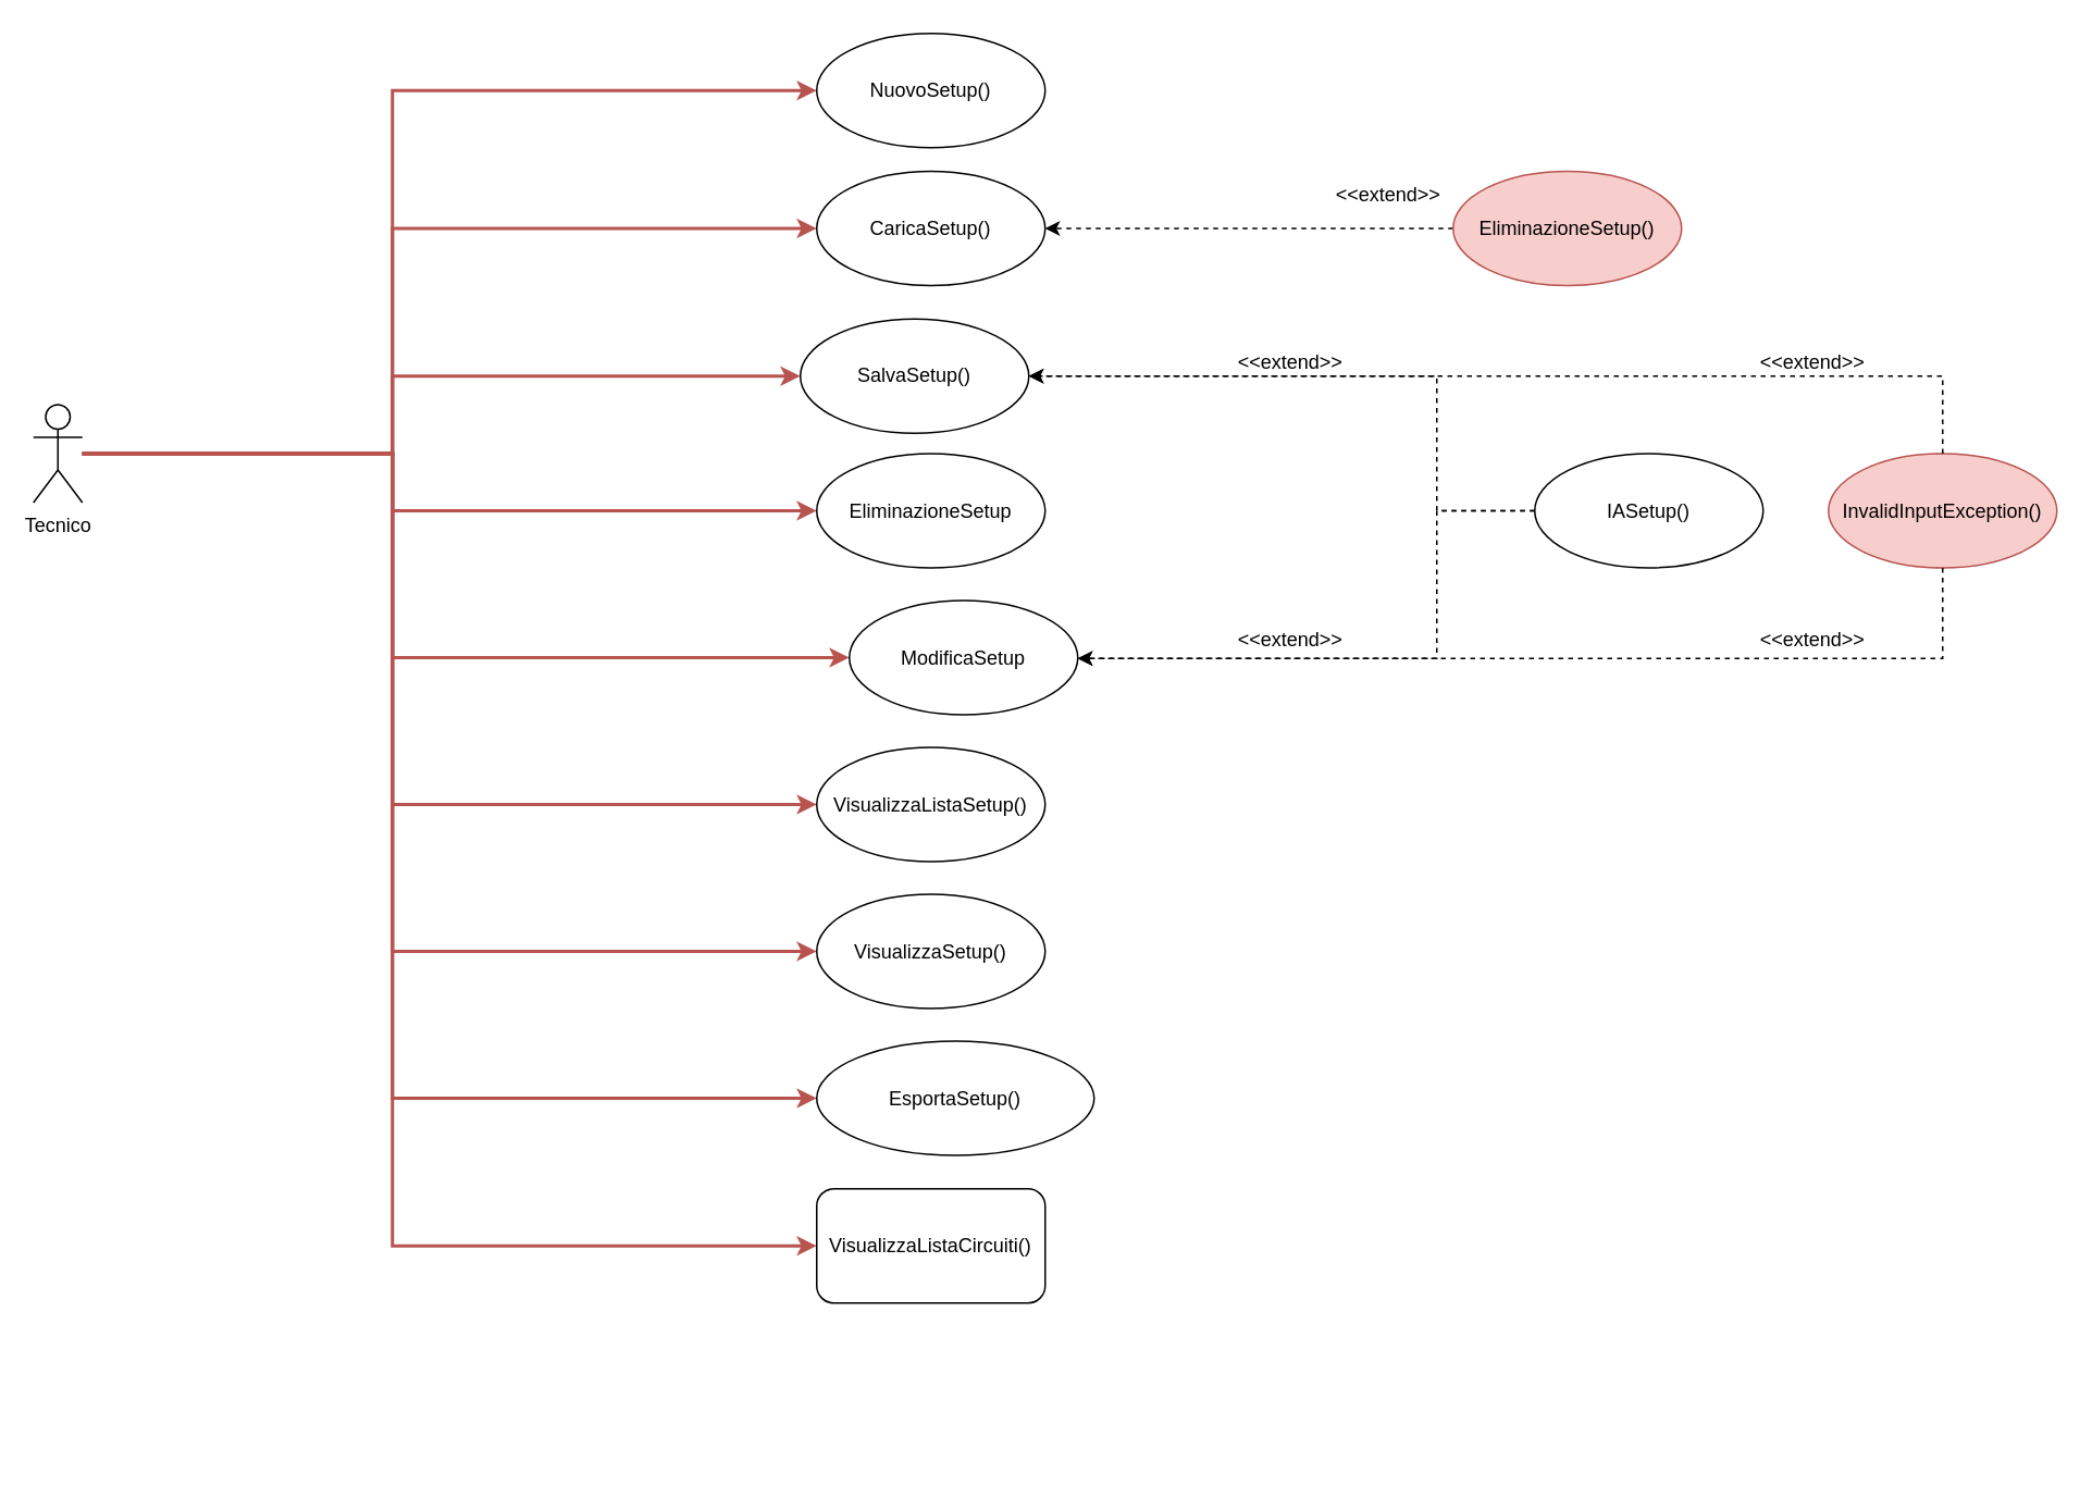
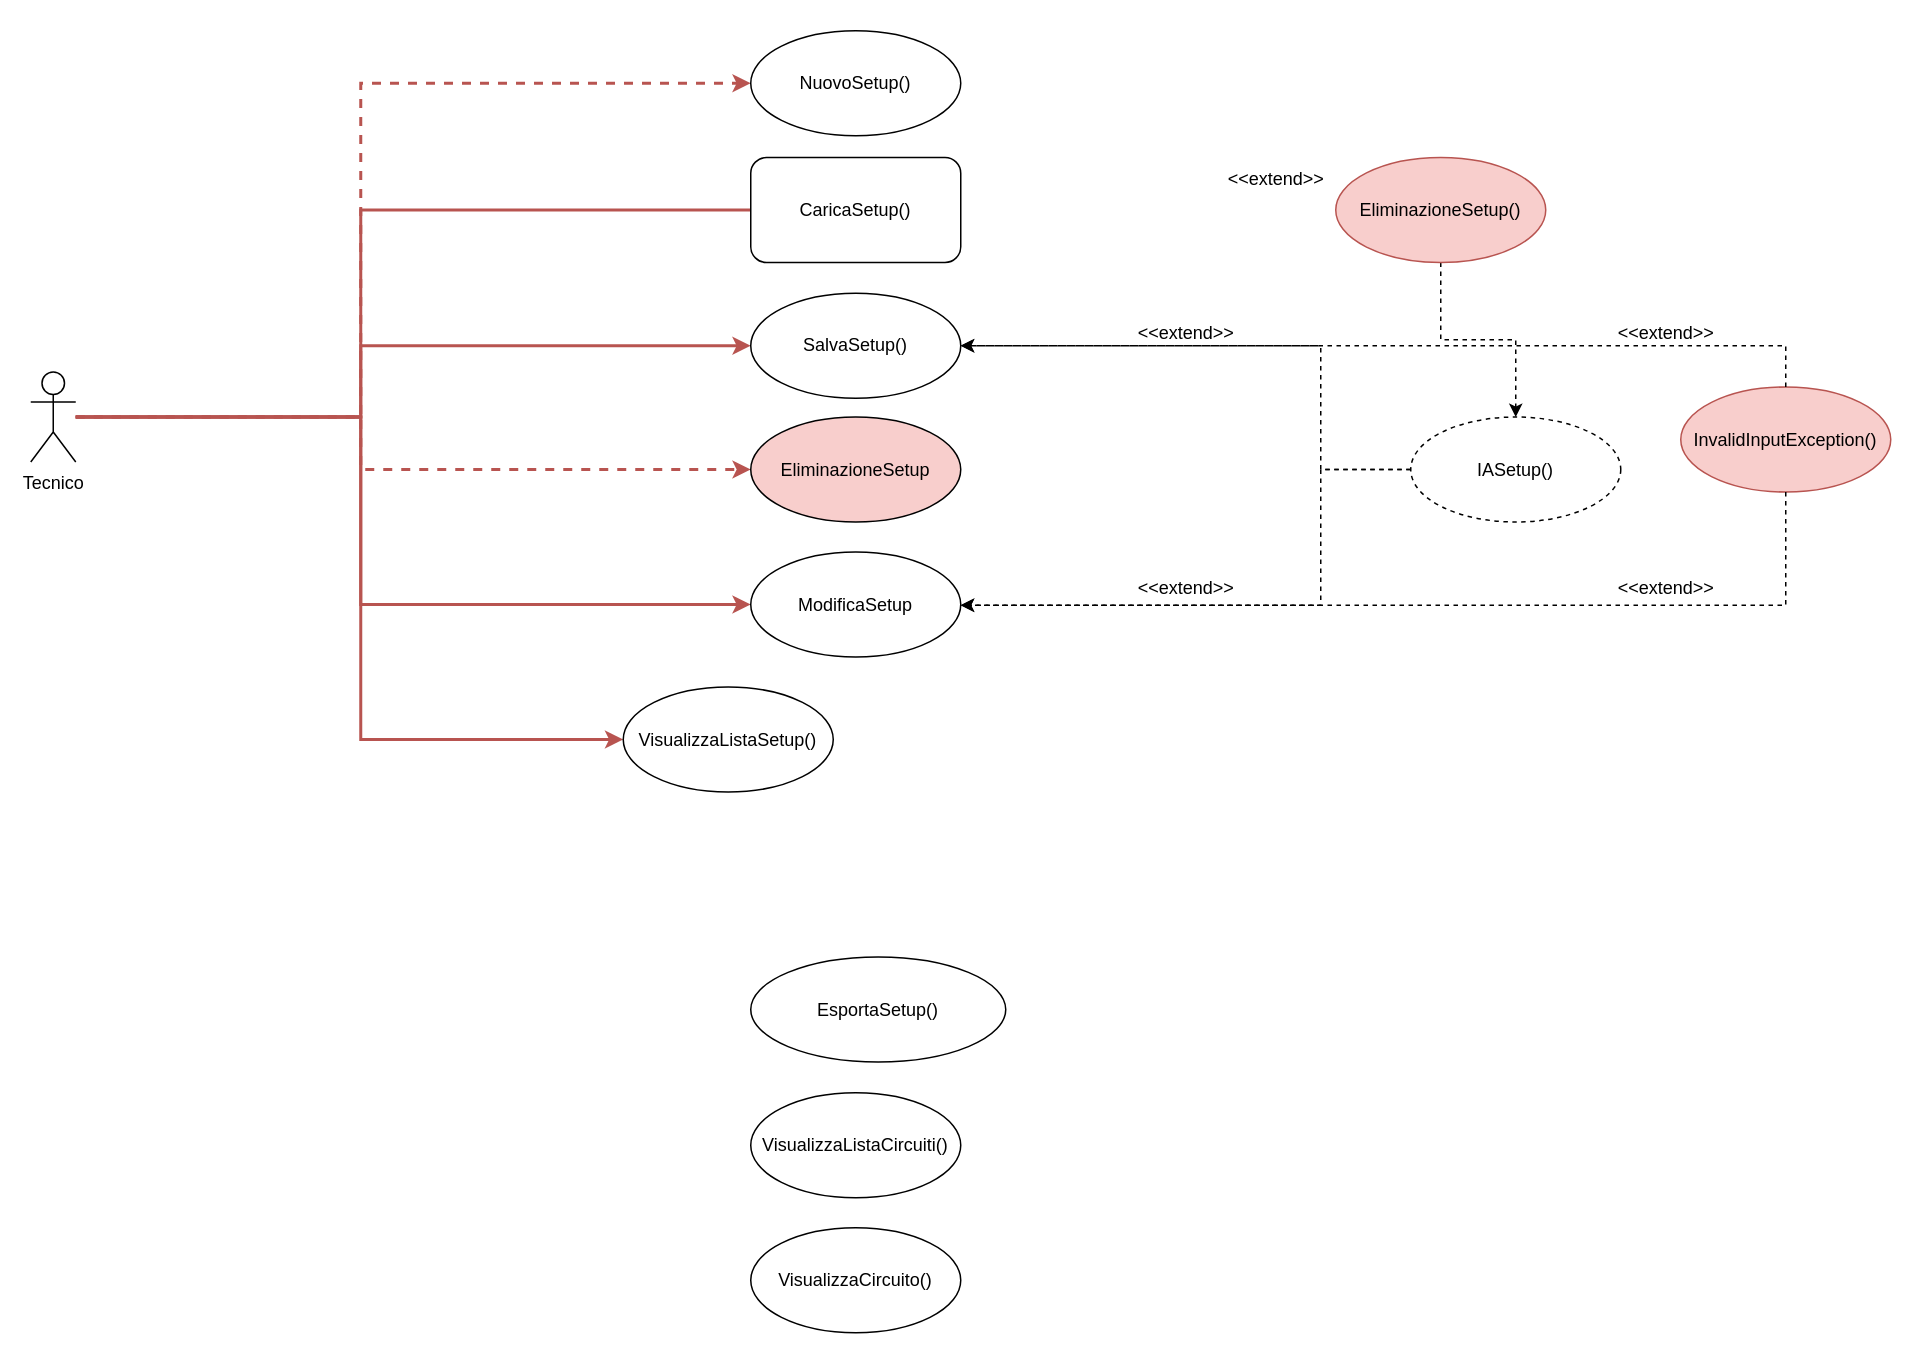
  <mxCell id="0" />
  <mxCell id="1" parent="0" />
- <mxCell id="2" style="edgeStyle=orthogonalEdgeStyle;rounded=0;orthogonalLoop=1;jettySize=auto;html=1;dashed=1;" parent="1" source="3" target="19" edge="1"><mxGeometry relative="1" as="geometry" /></mxCell>
+ <mxCell id="2" style="edgeStyle=orthogonalEdgeStyle;rounded=0;orthogonalLoop=1;jettySize=auto;html=1;dashed=1;" parent="1" source="3" target="27" edge="1"><mxGeometry relative="1" as="geometry" /></mxCell>
  <mxCell id="3" value="EliminazioneSetup()" style="ellipse;whiteSpace=wrap;html=1;fillColor=#f8cecc;strokeColor=#b85450;" parent="1" vertex="1"><mxGeometry x="890" y="104.5" width="140" height="70" as="geometry" /></mxCell>
- <mxCell id="4" value="InvalidInputException()" style="ellipse;whiteSpace=wrap;html=1;fillColor=#f8cecc;strokeColor=#b85450;" parent="1" vertex="1"><mxGeometry x="1120" y="277.5" width="140" height="70" as="geometry" /></mxCell>
+ <mxCell id="4" value="InvalidInputException()" style="ellipse;whiteSpace=wrap;html=1;fillColor=#f8cecc;strokeColor=#b85450;" parent="1" vertex="1"><mxGeometry x="1120" y="257.5" width="140" height="70" as="geometry" /></mxCell>
  <mxCell id="5" value="&amp;lt;&amp;lt;extend&amp;gt;&amp;gt;" style="text;html=1;align=center;" parent="1" vertex="1"><mxGeometry x="1010" y="208" width="200" height="25" as="geometry" /></mxCell>
  <mxCell id="6" style="edgeStyle=orthogonalEdgeStyle;rounded=0;orthogonalLoop=1;jettySize=auto;html=1;exitX=0.5;exitY=1;exitDx=0;exitDy=0;" parent="1" edge="1"><mxGeometry relative="1" as="geometry"><mxPoint x="620" y="60" as="sourcePoint" /><mxPoint x="620" y="60" as="targetPoint" /></mxGeometry></mxCell>
- <mxCell id="7" style="edgeStyle=orthogonalEdgeStyle;rounded=0;orthogonalLoop=1;jettySize=auto;html=1;entryX=0;entryY=0.5;entryDx=0;entryDy=0;strokeWidth=2;strokeColor=#B85450;" parent="1" source="16" target="18" edge="1"><mxGeometry relative="1" as="geometry"><Array as="points"><mxPoint x="240" y="277.5" /><mxPoint x="240" y="55.5" /></Array></mxGeometry></mxCell>
- <mxCell id="8" style="edgeStyle=orthogonalEdgeStyle;rounded=0;orthogonalLoop=1;jettySize=auto;html=1;entryX=0;entryY=0.5;entryDx=0;entryDy=0;strokeWidth=2;strokeColor=#B85450;" parent="1" source="16" target="19" edge="1"><mxGeometry relative="1" as="geometry"><Array as="points"><mxPoint x="240" y="277.5" /><mxPoint x="240" y="139.5" /></Array></mxGeometry></mxCell>
+ <mxCell id="7" style="edgeStyle=orthogonalEdgeStyle;rounded=0;orthogonalLoop=1;jettySize=auto;html=1;entryX=0;entryY=0.5;entryDx=0;entryDy=0;strokeWidth=2;strokeColor=#B85450;dashed=1;" parent="1" source="16" target="18" edge="1"><mxGeometry relative="1" as="geometry"><Array as="points"><mxPoint x="240" y="277.5" /><mxPoint x="240" y="55.5" /></Array></mxGeometry></mxCell>
+ <mxCell id="8" style="edgeStyle=orthogonalEdgeStyle;rounded=0;orthogonalLoop=1;jettySize=auto;html=1;entryX=0;entryY=0.5;entryDx=0;entryDy=0;strokeWidth=2;strokeColor=#B85450;endArrow=none;" parent="1" source="16" target="19" edge="1"><mxGeometry relative="1" as="geometry"><Array as="points"><mxPoint x="240" y="277.5" /><mxPoint x="240" y="139.5" /></Array></mxGeometry></mxCell>
  <mxCell id="9" style="edgeStyle=orthogonalEdgeStyle;rounded=0;orthogonalLoop=1;jettySize=auto;html=1;entryX=0;entryY=0.5;entryDx=0;entryDy=0;strokeWidth=2;strokeColor=#B85450;" parent="1" source="16" target="20" edge="1"><mxGeometry relative="1" as="geometry"><Array as="points"><mxPoint x="240" y="277.5" /><mxPoint x="240" y="229.5" /></Array></mxGeometry></mxCell>
  <mxCell id="10" style="edgeStyle=orthogonalEdgeStyle;rounded=0;orthogonalLoop=1;jettySize=auto;html=1;strokeWidth=2;strokeColor=#B85450;" parent="1" source="16" target="22" edge="1"><mxGeometry relative="1" as="geometry"><Array as="points"><mxPoint x="240" y="277.5" /><mxPoint x="240" y="492.5" /></Array></mxGeometry></mxCell>
- <mxCell id="11" style="edgeStyle=orthogonalEdgeStyle;rounded=0;orthogonalLoop=1;jettySize=auto;html=1;entryX=0;entryY=0.5;entryDx=0;entryDy=0;strokeWidth=2;strokeColor=#B85450;" parent="1" source="16" target="21" edge="1"><mxGeometry relative="1" as="geometry"><Array as="points"><mxPoint x="240" y="277.5" /><mxPoint x="240" y="582.5" /></Array></mxGeometry></mxCell>
- <mxCell id="12" style="edgeStyle=orthogonalEdgeStyle;rounded=0;orthogonalLoop=1;jettySize=auto;html=1;entryX=0;entryY=0.5;entryDx=0;entryDy=0;strokeWidth=2;strokeColor=#B85450;" parent="1" source="16" target="17" edge="1"><mxGeometry relative="1" as="geometry"><Array as="points"><mxPoint x="240" y="277.5" /><mxPoint x="240" y="672.5" /></Array></mxGeometry></mxCell>
- <mxCell id="13" style="edgeStyle=orthogonalEdgeStyle;rounded=0;orthogonalLoop=1;jettySize=auto;html=1;entryX=0;entryY=0.5;entryDx=0;entryDy=0;strokeWidth=2;strokeColor=#B85450;" parent="1" source="16" target="23" edge="1"><mxGeometry relative="1" as="geometry"><Array as="points"><mxPoint x="240" y="278" /><mxPoint x="240" y="763" /></Array></mxGeometry></mxCell>
- <mxCell id="14" style="edgeStyle=orthogonalEdgeStyle;rounded=0;orthogonalLoop=1;jettySize=auto;html=1;strokeColor=#B85450;strokeWidth=2;" parent="1" source="16" target="24" edge="1"><mxGeometry relative="1" as="geometry"><Array as="points"><mxPoint x="240" y="277.5" /><mxPoint x="240" y="312.5" /></Array></mxGeometry></mxCell>
+ <mxCell id="14" style="edgeStyle=orthogonalEdgeStyle;rounded=0;orthogonalLoop=1;jettySize=auto;html=1;strokeColor=#B85450;strokeWidth=2;dashed=1;" parent="1" source="16" target="24" edge="1"><mxGeometry relative="1" as="geometry"><Array as="points"><mxPoint x="240" y="277.5" /><mxPoint x="240" y="312.5" /></Array></mxGeometry></mxCell>
  <mxCell id="15" style="edgeStyle=orthogonalEdgeStyle;rounded=0;orthogonalLoop=1;jettySize=auto;html=1;strokeColor=#B85450;strokeWidth=2;" parent="1" source="16" target="25" edge="1"><mxGeometry relative="1" as="geometry"><Array as="points"><mxPoint x="240" y="277.5" /><mxPoint x="240" y="402.5" /></Array></mxGeometry></mxCell>
  <mxCell id="16" value="Tecnico" style="shape=umlActor;verticalLabelPosition=bottom;verticalAlign=top;html=1;" parent="1" vertex="1"><mxGeometry x="20" y="247.5" width="30" height="60" as="geometry" /></mxCell>
  <mxCell id="17" value="EsportaSetup()" style="ellipse;whiteSpace=wrap;html=1;" parent="1" vertex="1"><mxGeometry x="500" y="637.5" width="170" height="70" as="geometry" /></mxCell>
  <mxCell id="18" value="NuovoSetup()" style="ellipse;whiteSpace=wrap;html=1;" parent="1" vertex="1"><mxGeometry x="500" y="20" width="140" height="70" as="geometry" /></mxCell>
- <mxCell id="19" value="CaricaSetup()" style="ellipse;whiteSpace=wrap;html=1;" parent="1" vertex="1"><mxGeometry x="500" y="104.5" width="140" height="70" as="geometry" /></mxCell>
- <mxCell id="20" value="SalvaSetup()" style="ellipse;whiteSpace=wrap;html=1;" parent="1" vertex="1"><mxGeometry x="490" y="195" width="140" height="70" as="geometry" /></mxCell>
- <mxCell id="21" value="VisualizzaSetup()" style="ellipse;whiteSpace=wrap;html=1;" parent="1" vertex="1"><mxGeometry x="500" y="547.5" width="140" height="70" as="geometry" /></mxCell>
- <mxCell id="22" value="VisualizzaListaSetup()" style="ellipse;whiteSpace=wrap;html=1;" parent="1" vertex="1"><mxGeometry x="500" y="457.5" width="140" height="70" as="geometry" /></mxCell>
- <mxCell id="23" value="VisualizzaListaCircuiti()" style="whiteSpace=wrap;html=1;rounded=1;" parent="1" vertex="1"><mxGeometry x="500" y="728" width="140" height="70" as="geometry" /></mxCell>
- <mxCell id="24" value="EliminazioneSetup" style="ellipse;whiteSpace=wrap;html=1;" parent="1" vertex="1"><mxGeometry x="500" y="277.5" width="140" height="70" as="geometry" /></mxCell>
- <mxCell id="25" value="ModificaSetup" style="ellipse;whiteSpace=wrap;html=1;" parent="1" vertex="1"><mxGeometry x="520" y="367.5" width="140" height="70" as="geometry" /></mxCell>
- <mxCell id="27" value="IASetup()" style="ellipse;whiteSpace=wrap;html=1;" parent="1" vertex="1"><mxGeometry x="940" y="277.5" width="140" height="70" as="geometry" /></mxCell>
+ <mxCell id="19" value="CaricaSetup()" style="whiteSpace=wrap;html=1;rounded=1;" parent="1" vertex="1"><mxGeometry x="500" y="104.5" width="140" height="70" as="geometry" /></mxCell>
+ <mxCell id="20" value="SalvaSetup()" style="ellipse;whiteSpace=wrap;html=1;" parent="1" vertex="1"><mxGeometry x="500" y="195" width="140" height="70" as="geometry" /></mxCell>
+ <mxCell id="22" value="VisualizzaListaSetup()" style="ellipse;whiteSpace=wrap;html=1;" parent="1" vertex="1"><mxGeometry x="415" y="457.5" width="140" height="70" as="geometry" /></mxCell>
+ <mxCell id="23" value="VisualizzaListaCircuiti()" style="ellipse;whiteSpace=wrap;html=1;" parent="1" vertex="1"><mxGeometry x="500" y="728" width="140" height="70" as="geometry" /></mxCell>
+ <mxCell id="24" value="EliminazioneSetup" style="ellipse;whiteSpace=wrap;html=1;fillColor=#f8cecc;" parent="1" vertex="1"><mxGeometry x="500" y="277.5" width="140" height="70" as="geometry" /></mxCell>
+ <mxCell id="25" value="ModificaSetup" style="ellipse;whiteSpace=wrap;html=1;" parent="1" vertex="1"><mxGeometry x="500" y="367.5" width="140" height="70" as="geometry" /></mxCell>
+ <mxCell id="26" value="VisualizzaCircuito()" style="ellipse;whiteSpace=wrap;html=1;" parent="1" vertex="1"><mxGeometry x="500" y="818" width="140" height="70" as="geometry" /></mxCell>
+ <mxCell id="27" value="IASetup()" style="ellipse;whiteSpace=wrap;html=1;dashed=1;" parent="1" vertex="1"><mxGeometry x="940" y="277.5" width="140" height="70" as="geometry" /></mxCell>
  <mxCell id="28" value="&amp;lt;&amp;lt;extend&amp;gt;&amp;gt;" style="text;html=1;align=center;" parent="1" vertex="1"><mxGeometry x="1010" y="378" width="200" height="25" as="geometry" /></mxCell>
  <mxCell id="29" value="&amp;lt;&amp;lt;extend&amp;gt;&amp;gt;" style="text;html=1;align=center;" parent="1" vertex="1"><mxGeometry x="750" y="104.5" width="200" height="25" as="geometry" /></mxCell>
  <mxCell id="30" style="edgeStyle=orthogonalEdgeStyle;rounded=0;orthogonalLoop=1;jettySize=auto;html=1;dashed=1;" parent="1" source="4" target="20" edge="1"><mxGeometry relative="1" as="geometry"><Array as="points"><mxPoint x="1190" y="230" /></Array></mxGeometry></mxCell>
  <mxCell id="31" style="edgeStyle=orthogonalEdgeStyle;rounded=0;orthogonalLoop=1;jettySize=auto;html=1;dashed=1;" parent="1" source="4" target="25" edge="1"><mxGeometry relative="1" as="geometry"><Array as="points"><mxPoint x="1190" y="403" /></Array></mxGeometry></mxCell>
  <mxCell id="32" style="edgeStyle=orthogonalEdgeStyle;rounded=0;orthogonalLoop=1;jettySize=auto;html=1;dashed=1;" edge="1" parent="1" source="27" target="25"><mxGeometry relative="1" as="geometry"><Array as="points"><mxPoint x="880" y="313" /><mxPoint x="880" y="403" /></Array></mxGeometry></mxCell>
  <mxCell id="33" style="edgeStyle=orthogonalEdgeStyle;rounded=0;orthogonalLoop=1;jettySize=auto;html=1;dashed=1;" edge="1" parent="1" source="27" target="20"><mxGeometry relative="1" as="geometry"><Array as="points"><mxPoint x="880" y="313" /><mxPoint x="880" y="230" /></Array></mxGeometry></mxCell>
  <mxCell id="34" value="&amp;lt;&amp;lt;extend&amp;gt;&amp;gt;" style="text;html=1;align=center;" vertex="1" parent="1"><mxGeometry x="690" y="208" width="200" height="25" as="geometry" /></mxCell>
  <mxCell id="35" value="&amp;lt;&amp;lt;extend&amp;gt;&amp;gt;" style="text;html=1;align=center;" vertex="1" parent="1"><mxGeometry x="690" y="378" width="200" height="25" as="geometry" /></mxCell>
